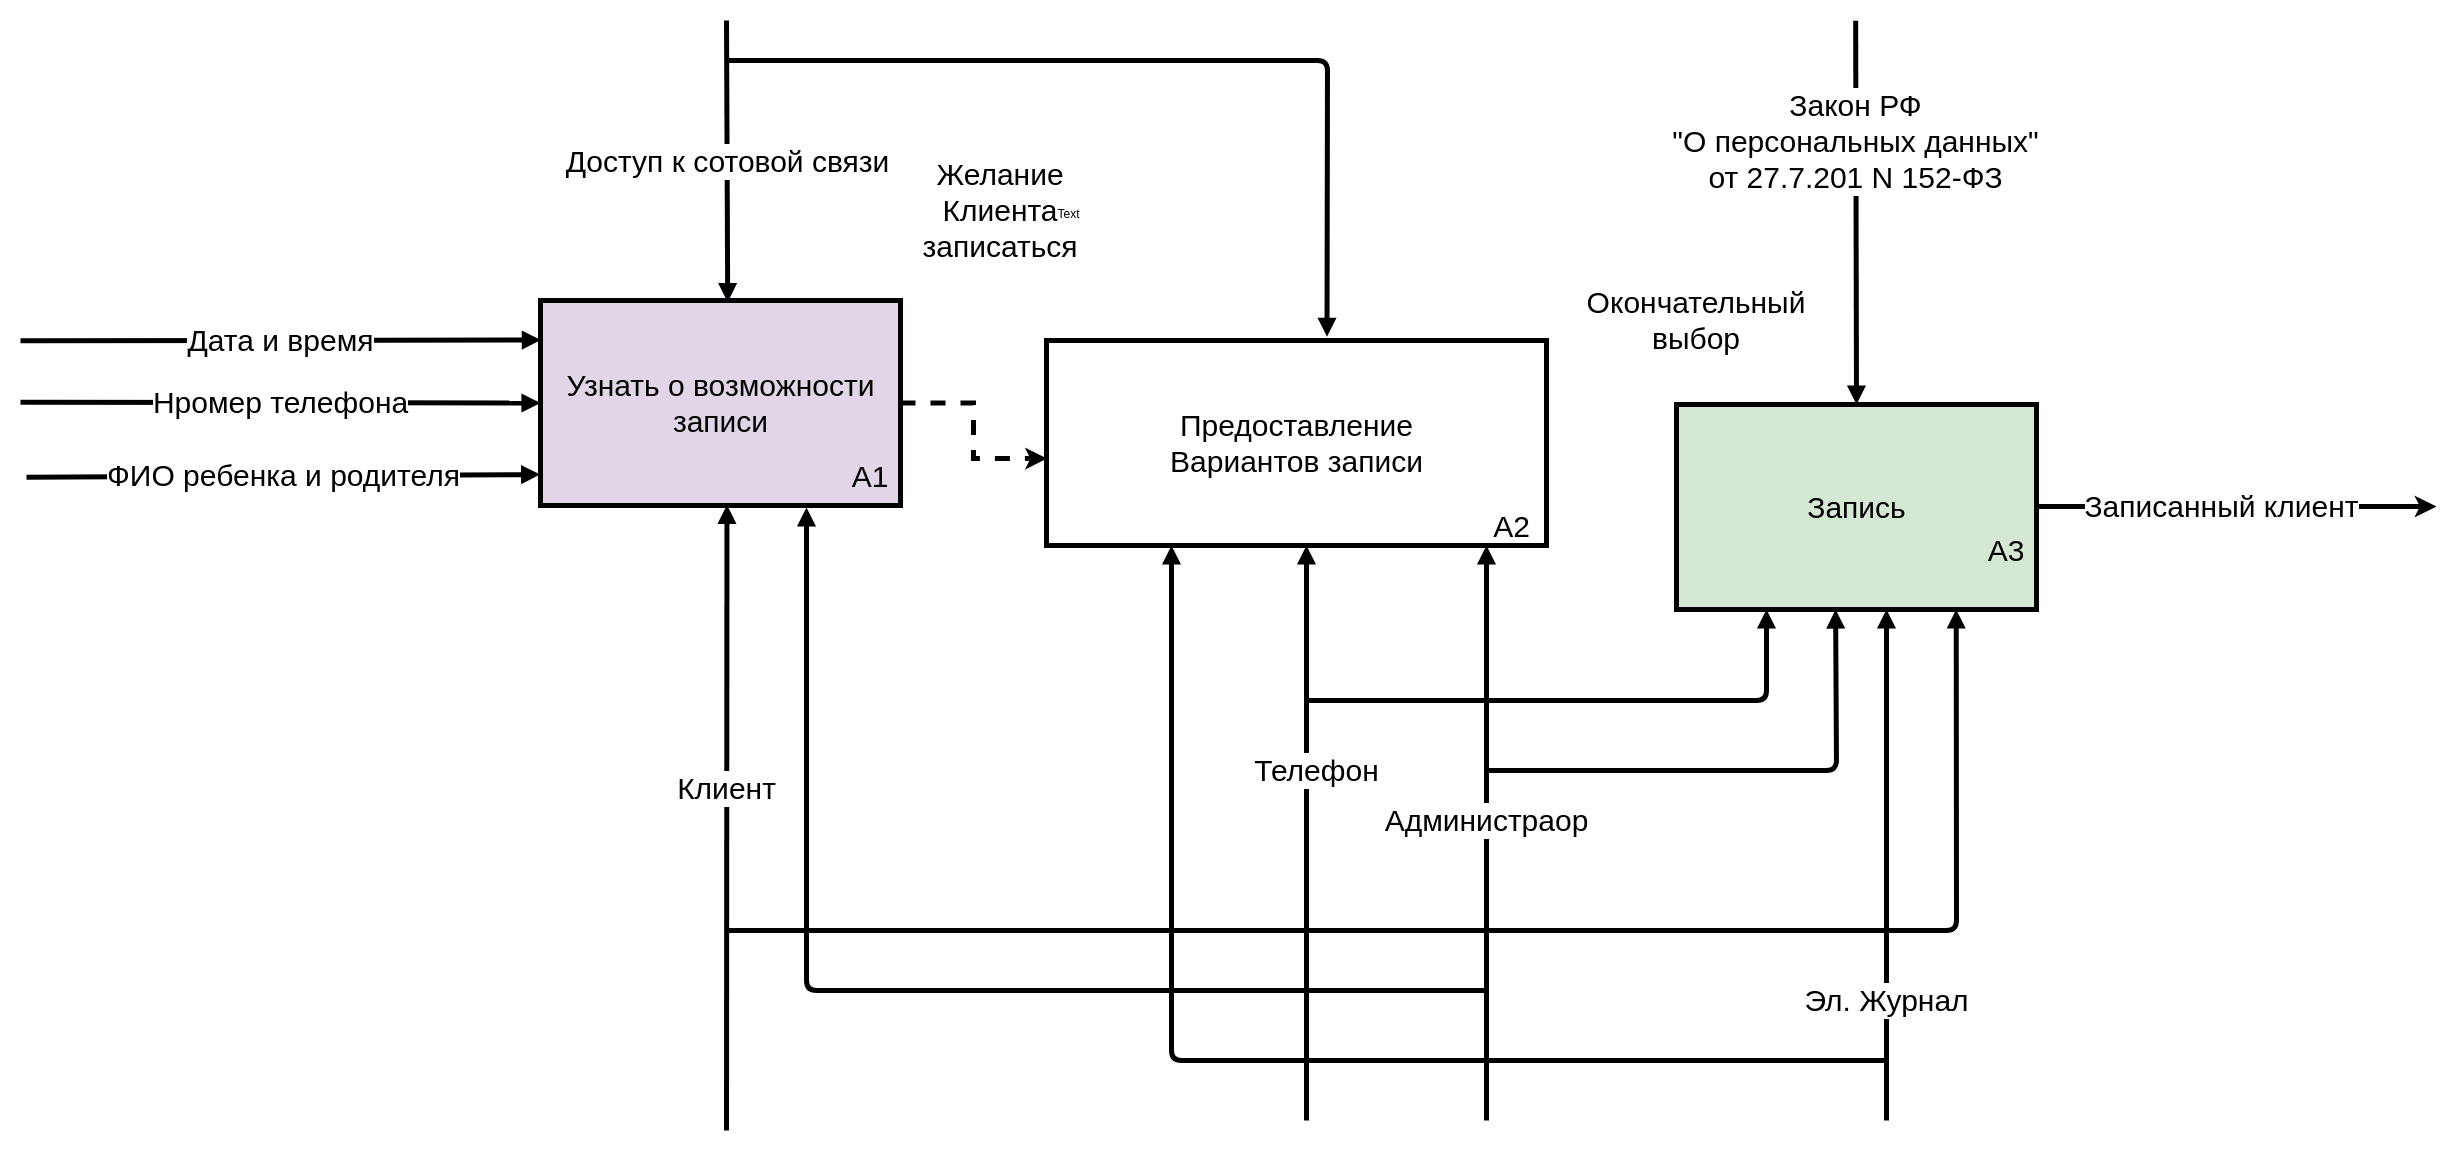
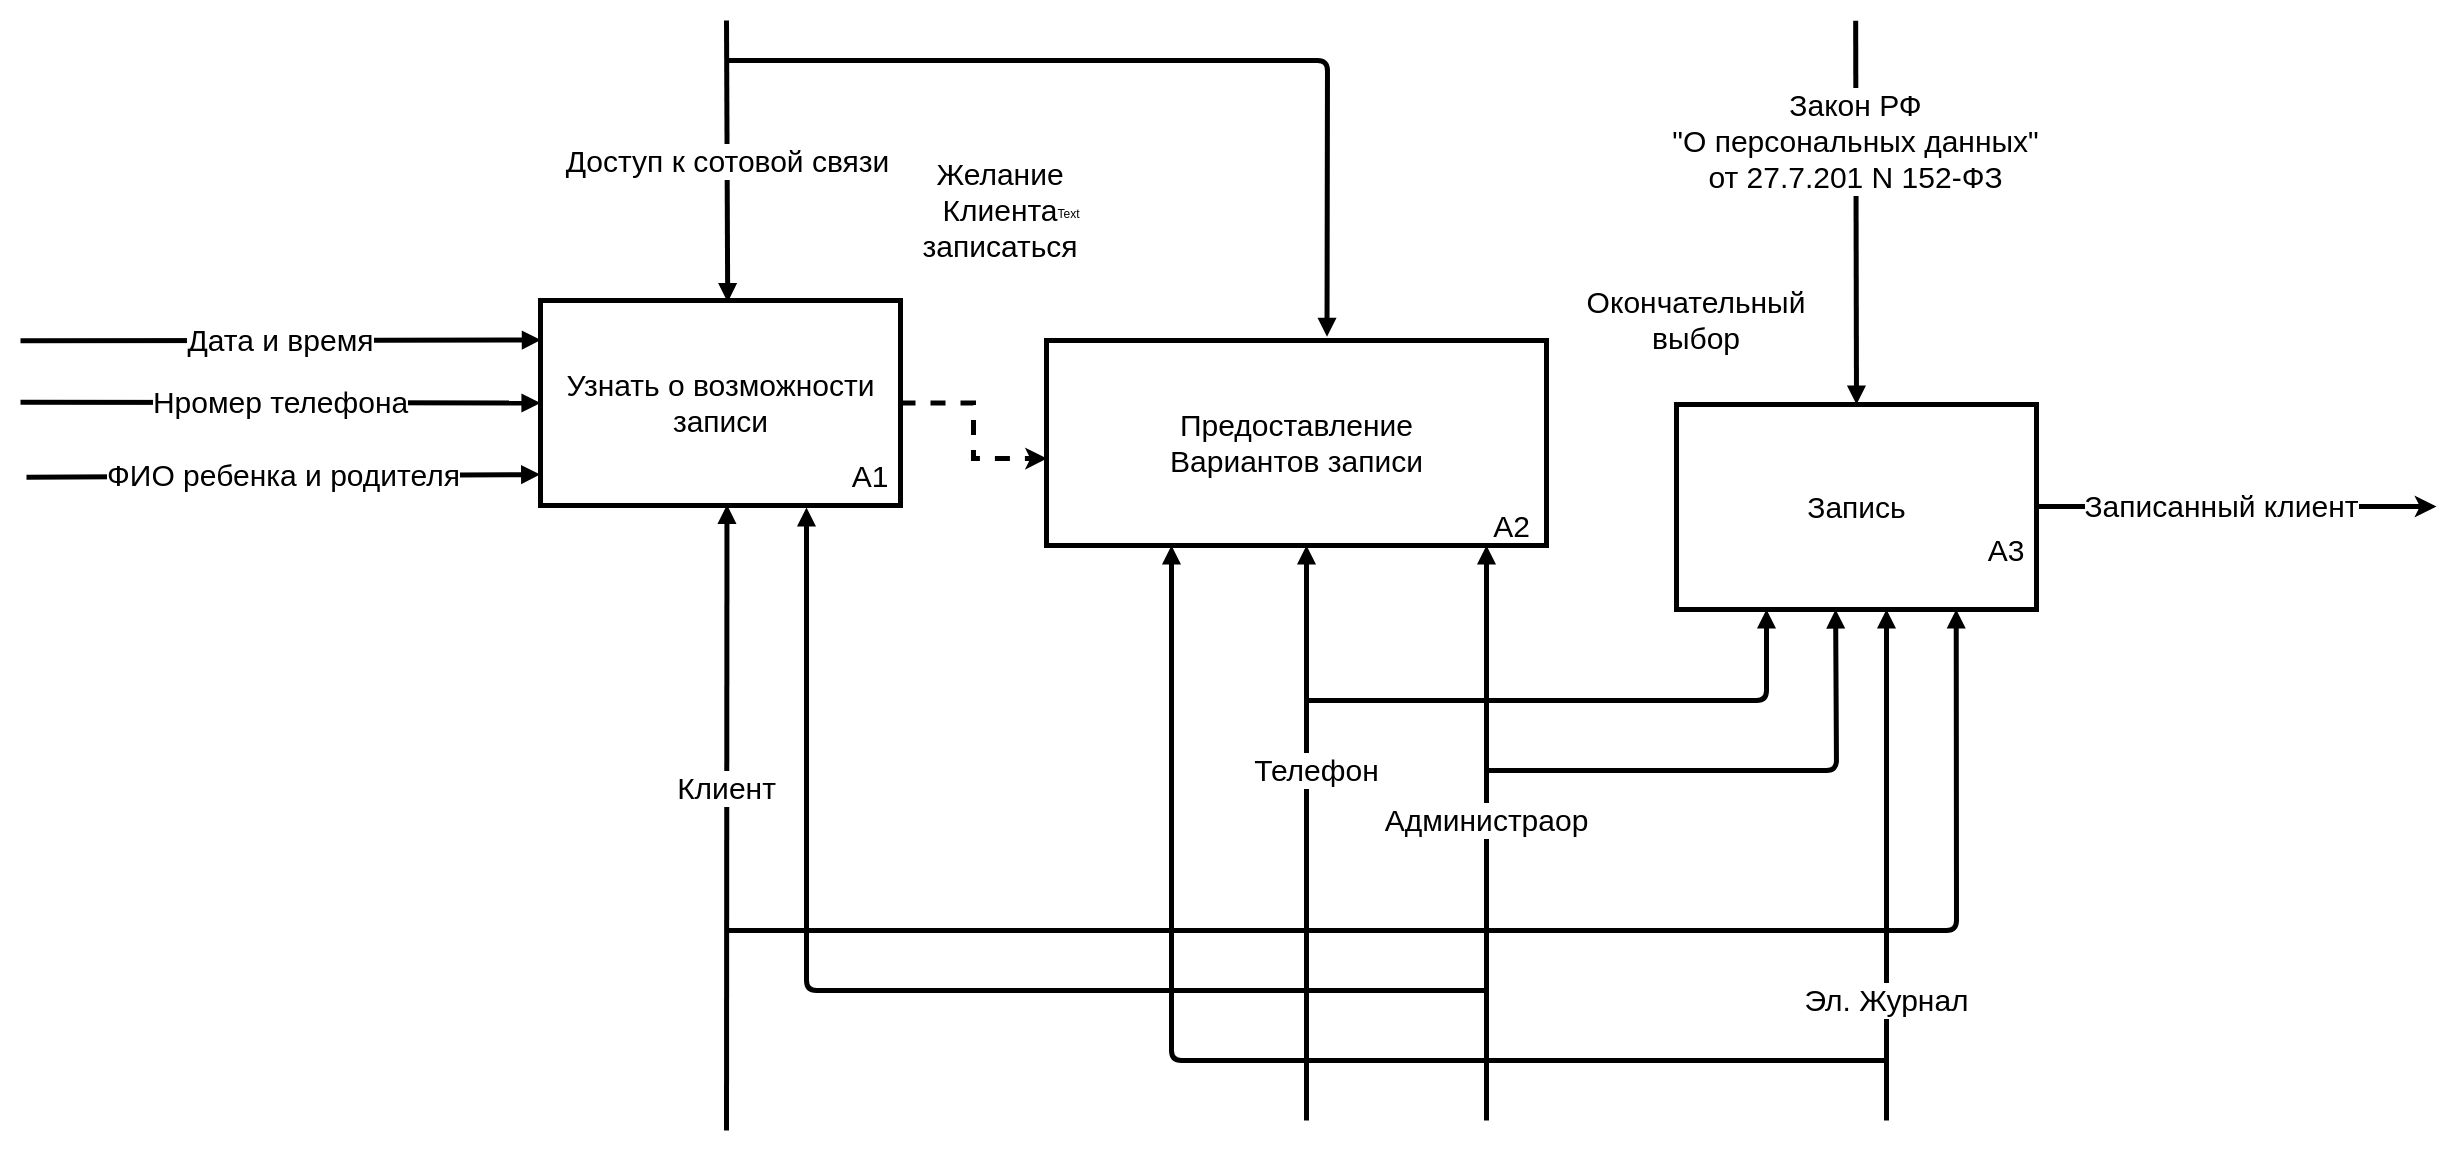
  <mxCell id="0" />
  <mxCell id="1" parent="0" />
  <mxCell id="2" value="" style="endArrow=block;endFill=1;endSize=6;html=1;strokeWidth=5;entryX=0.25;entryY=1;entryDx=0;entryDy=0;" parent="1" target="14" edge="1"><mxGeometry width="100" relative="1" as="geometry"><mxPoint x="1886" y="1060" as="sourcePoint" /><mxPoint x="1196" y="700" as="targetPoint" /><Array as="points"><mxPoint x="1171" y="1060" /></Array></mxGeometry></mxCell>
  <mxCell id="3" value="" style="group" parent="1" vertex="1" connectable="0"><mxGeometry x="540" y="300" width="360" height="205" as="geometry" /></mxCell>
- <mxCell id="4" value="&lt;div style=&quot;font-size: 30px&quot;&gt;&lt;font style=&quot;font-size: 30px&quot;&gt;Узнать о возможности&lt;/font&gt;&lt;/div&gt;&lt;div style=&quot;font-size: 30px&quot;&gt;&lt;font style=&quot;font-size: 30px&quot;&gt; записи&lt;/font&gt;&lt;/div&gt;" style="html=1;strokeWidth=5;fillColor=#e1d5e7;" parent="3" vertex="1"><mxGeometry width="360" height="205.0" as="geometry" /></mxCell>
+ <mxCell id="4" value="&lt;div style=&quot;font-size: 30px&quot;&gt;&lt;font style=&quot;font-size: 30px&quot;&gt;Узнать о возможности&lt;/font&gt;&lt;/div&gt;&lt;div style=&quot;font-size: 30px&quot;&gt;&lt;font style=&quot;font-size: 30px&quot;&gt; записи&lt;/font&gt;&lt;/div&gt;" style="html=1;strokeWidth=5;" parent="3" vertex="1"><mxGeometry width="360" height="205.0" as="geometry" /></mxCell>
  <mxCell id="5" value="&lt;br&gt;&lt;font style=&quot;font-size: 30px&quot;&gt;А1&lt;/font&gt;" style="text;html=1;strokeColor=none;fillColor=none;align=center;verticalAlign=middle;whiteSpace=wrap;rounded=0;" parent="3" vertex="1"><mxGeometry x="305" y="143.75" width="50" height="51.25" as="geometry" /></mxCell>
  <mxCell id="6" value="&lt;font style=&quot;font-size: 30px&quot;&gt;&lt;font style=&quot;font-size: 30px&quot;&gt;Дата и время&lt;/font&gt;&lt;br&gt;&lt;/font&gt;" style="endArrow=block;endFill=1;endSize=6;html=1;strokeWidth=5;entryX=0.001;entryY=0.193;entryDx=0;entryDy=0;entryPerimeter=0;" parent="1" target="4" edge="1"><mxGeometry width="100" relative="1" as="geometry"><mxPoint x="20" y="340.28" as="sourcePoint" /><mxPoint x="516" y="340" as="targetPoint" /></mxGeometry></mxCell>
  <mxCell id="7" value="&lt;font style=&quot;font-size: 30px&quot;&gt;&lt;font style=&quot;font-size: 30px&quot;&gt;Нромер телефона&lt;/font&gt;&lt;br&gt;&lt;/font&gt;" style="endArrow=block;endFill=1;endSize=6;html=1;strokeWidth=5;entryX=0;entryY=0.5;entryDx=0;entryDy=0;" parent="1" target="4" edge="1"><mxGeometry width="100" relative="1" as="geometry"><mxPoint x="20" y="401.79" as="sourcePoint" /><mxPoint x="516" y="402" as="targetPoint" /></mxGeometry></mxCell>
  <mxCell id="8" value="&lt;font style=&quot;font-size: 30px&quot;&gt;&lt;font style=&quot;font-size: 30px&quot;&gt;ФИО ребенка и родителя&lt;/font&gt;&lt;br&gt;&lt;/font&gt;" style="endArrow=block;endFill=1;endSize=6;html=1;strokeWidth=5;entryX=-0.001;entryY=0.849;entryDx=0;entryDy=0;entryPerimeter=0;" parent="1" target="4" edge="1"><mxGeometry width="100" relative="1" as="geometry"><mxPoint x="26" y="476.72" as="sourcePoint" /><mxPoint x="506" y="470" as="targetPoint" /></mxGeometry></mxCell>
  <mxCell id="9" value="&lt;font style=&quot;font-size: 30px&quot;&gt;&lt;font style=&quot;font-size: 30px&quot;&gt;Доступ к сотовой связи&lt;/font&gt;&lt;br&gt;&lt;/font&gt;" style="endArrow=block;endFill=1;endSize=6;html=1;strokeWidth=5;entryX=0.52;entryY=0.008;entryDx=0;entryDy=0;entryPerimeter=0;" parent="1" target="4" edge="1"><mxGeometry width="100" relative="1" as="geometry"><mxPoint x="726" y="20" as="sourcePoint" /><mxPoint x="726" y="280" as="targetPoint" /></mxGeometry></mxCell>
  <mxCell id="10" value="&lt;font style=&quot;font-size: 20px&quot;&gt;&lt;br&gt;&lt;/font&gt;" style="endArrow=block;endFill=1;endSize=6;html=1;strokeWidth=5;entryX=0.561;entryY=-0.018;entryDx=0;entryDy=0;entryPerimeter=0;" parent="1" target="14" edge="1"><mxGeometry x="-0.222" y="-80" width="100" relative="1" as="geometry"><mxPoint x="726" y="60" as="sourcePoint" /><mxPoint x="1246" y="290" as="targetPoint" /><Array as="points"><mxPoint x="806" y="60" /><mxPoint x="1327" y="60" /></Array><mxPoint as="offset" /></mxGeometry></mxCell>
  <mxCell id="11" value="&lt;span style=&quot;font-size: 30px&quot;&gt;Желание Клиента &lt;br&gt;записаться&lt;br&gt;&lt;/span&gt;" style="text;html=1;strokeColor=none;fillColor=none;align=center;verticalAlign=middle;whiteSpace=wrap;rounded=0;" parent="1" vertex="1"><mxGeometry x="900" y="160" width="200" height="100" as="geometry" /></mxCell>
  <mxCell id="12" value="Text" style="text;html=1;align=center;verticalAlign=middle;resizable=0;points=[];autosize=1;" parent="11" vertex="1"><mxGeometry x="148" y="44" width="40" height="20" as="geometry" /></mxCell>
  <mxCell id="13" value="" style="group" parent="1" vertex="1" connectable="0"><mxGeometry x="1046" y="340" width="500" height="205" as="geometry" /></mxCell>
  <mxCell id="14" value="&lt;font style=&quot;font-size: 30px&quot;&gt;Предоставление&lt;br&gt;Вариантов записи&lt;br&gt;&lt;/font&gt;" style="html=1;strokeWidth=5;" parent="13" vertex="1"><mxGeometry width="500.0" height="205.0" as="geometry" /></mxCell>
  <mxCell id="15" value="&lt;br&gt;&lt;font style=&quot;font-size: 30px&quot;&gt;А2&lt;/font&gt;" style="text;html=1;strokeColor=none;fillColor=none;align=center;verticalAlign=middle;whiteSpace=wrap;rounded=0;" parent="13" vertex="1"><mxGeometry x="430.556" y="153.75" width="69.444" height="51.25" as="geometry" /></mxCell>
  <mxCell id="16" style="edgeStyle=orthogonalEdgeStyle;rounded=0;orthogonalLoop=1;jettySize=auto;html=1;entryX=0.001;entryY=0.576;entryDx=0;entryDy=0;entryPerimeter=0;strokeWidth=5;dashed=1;" parent="1" source="4" target="14" edge="1"><mxGeometry relative="1" as="geometry" /></mxCell>
  <mxCell id="17" value="&lt;font style=&quot;font-size: 30px&quot;&gt;Клиент&lt;/font&gt;" style="endArrow=block;endFill=1;endSize=6;html=1;strokeWidth=5;entryX=0.518;entryY=0.997;entryDx=0;entryDy=0;entryPerimeter=0;" parent="1" target="4" edge="1"><mxGeometry x="0.092" width="100" relative="1" as="geometry"><mxPoint x="726" y="1130" as="sourcePoint" /><mxPoint x="726" y="510" as="targetPoint" /><mxPoint as="offset" /></mxGeometry></mxCell>
  <mxCell id="18" value="&lt;font style=&quot;font-size: 30px&quot;&gt;Администраор &lt;br&gt;&lt;/font&gt;" style="endArrow=block;endFill=1;endSize=6;html=1;strokeWidth=5;" parent="1" edge="1"><mxGeometry x="0.043" width="100" relative="1" as="geometry"><mxPoint x="1486" y="1120" as="sourcePoint" /><mxPoint x="1486" y="545" as="targetPoint" /><mxPoint as="offset" /></mxGeometry></mxCell>
  <mxCell id="19" value="" style="group" parent="1" vertex="1" connectable="0"><mxGeometry x="1676" y="404" width="360" height="205" as="geometry" /></mxCell>
- <mxCell id="20" value="&lt;div&gt;&lt;font style=&quot;font-size: 30px&quot;&gt;Запись&lt;br&gt;&lt;/font&gt;&lt;/div&gt;" style="html=1;strokeWidth=5;fillColor=#d5e8d4;" parent="19" vertex="1"><mxGeometry width="360" height="205.0" as="geometry" /></mxCell>
+ <mxCell id="20" value="&lt;div&gt;&lt;font style=&quot;font-size: 30px&quot;&gt;Запись&lt;br&gt;&lt;/font&gt;&lt;/div&gt;" style="html=1;strokeWidth=5;" parent="19" vertex="1"><mxGeometry width="360" height="205.0" as="geometry" /></mxCell>
  <mxCell id="21" value="&lt;br&gt;&lt;font style=&quot;font-size: 30px&quot;&gt;А3&lt;/font&gt;" style="text;html=1;strokeColor=none;fillColor=none;align=center;verticalAlign=middle;whiteSpace=wrap;rounded=0;" parent="19" vertex="1"><mxGeometry x="305" y="113.75" width="50" height="51.25" as="geometry" /></mxCell>
  <mxCell id="22" value="&lt;font style=&quot;font-size: 30px&quot;&gt;Телефон &lt;br&gt;&lt;/font&gt;" style="endArrow=block;endFill=1;endSize=6;html=1;strokeWidth=5;" parent="1" edge="1"><mxGeometry x="0.217" y="-10" width="100" relative="1" as="geometry"><mxPoint x="1306" y="1120" as="sourcePoint" /><mxPoint x="1306" y="545" as="targetPoint" /><mxPoint as="offset" /></mxGeometry></mxCell>
  <mxCell id="23" value="&lt;font style=&quot;font-size: 30px&quot;&gt;Эл. Журнал &lt;/font&gt;" style="endArrow=block;endFill=1;endSize=6;html=1;strokeWidth=5;" parent="1" edge="1"><mxGeometry x="-0.53" width="100" relative="1" as="geometry"><mxPoint x="1886" y="1120" as="sourcePoint" /><mxPoint x="1886" y="609" as="targetPoint" /><mxPoint as="offset" /></mxGeometry></mxCell>
  <mxCell id="24" value="&lt;font style=&quot;font-size: 30px&quot;&gt;&lt;div&gt;Закон РФ&lt;/div&gt;&lt;div&gt;&quot;О персональных данных&quot;&lt;/div&gt;&lt;div&gt;от 27.7.201 N 152-ФЗ&lt;/div&gt;&lt;/font&gt;" style="endArrow=block;endFill=1;endSize=6;html=1;strokeWidth=5;entryX=0.5;entryY=0;entryDx=0;entryDy=0;" parent="1" target="20" edge="1"><mxGeometry x="-0.368" width="100" relative="1" as="geometry"><mxPoint x="1855.17" y="20.24" as="sourcePoint" /><mxPoint x="1855.61" y="399.76" as="targetPoint" /><mxPoint as="offset" /></mxGeometry></mxCell>
  <mxCell id="25" value="" style="endArrow=block;endFill=1;endSize=6;html=1;strokeWidth=5;entryX=0.777;entryY=1;entryDx=0;entryDy=0;entryPerimeter=0;" parent="1" target="20" edge="1"><mxGeometry x="0.092" width="100" relative="1" as="geometry"><mxPoint x="726" y="930" as="sourcePoint" /><mxPoint x="1976" y="650" as="targetPoint" /><mxPoint as="offset" /><Array as="points"><mxPoint x="1956" y="930" /></Array></mxGeometry></mxCell>
  <mxCell id="26" value="" style="endArrow=block;endFill=1;endSize=6;html=1;strokeWidth=5;entryX=0.442;entryY=1;entryDx=0;entryDy=0;entryPerimeter=0;" parent="1" target="20" edge="1"><mxGeometry width="100" relative="1" as="geometry"><mxPoint x="1486" y="770" as="sourcePoint" /><mxPoint x="1796" y="620" as="targetPoint" /><Array as="points"><mxPoint x="1836" y="770" /></Array></mxGeometry></mxCell>
  <mxCell id="27" value="" style="endArrow=block;endFill=1;endSize=6;html=1;strokeWidth=5;entryX=0.25;entryY=1;entryDx=0;entryDy=0;" parent="1" target="20" edge="1"><mxGeometry width="100" relative="1" as="geometry"><mxPoint x="1306" y="700" as="sourcePoint" /><mxPoint x="1645.12" y="539" as="targetPoint" /><Array as="points"><mxPoint x="1766" y="700" /></Array></mxGeometry></mxCell>
  <mxCell id="28" style="edgeStyle=orthogonalEdgeStyle;rounded=0;orthogonalLoop=1;jettySize=auto;html=1;strokeWidth=5;" parent="1" source="20" edge="1"><mxGeometry relative="1" as="geometry"><mxPoint x="2436" y="506" as="targetPoint" /></mxGeometry></mxCell>
  <mxCell id="29" value="&lt;font style=&quot;font-size: 30px&quot;&gt;Записанный клиент&lt;br&gt;&lt;/font&gt;" style="edgeLabel;html=1;align=center;verticalAlign=middle;resizable=0;points=[];" parent="28" vertex="1" connectable="0"><mxGeometry x="0.071" relative="1" as="geometry"><mxPoint x="-29.5" y="-1.0" as="offset" /></mxGeometry></mxCell>
  <mxCell id="30" value="&lt;font style=&quot;font-size: 30px&quot;&gt;Окончательный выбор&lt;/font&gt;" style="text;html=1;strokeColor=none;fillColor=none;align=center;verticalAlign=middle;whiteSpace=wrap;rounded=0;" parent="1" vertex="1"><mxGeometry x="1596" y="285" width="200" height="70" as="geometry" /></mxCell>
  <mxCell id="31" value="" style="endArrow=block;endFill=1;endSize=6;html=1;strokeWidth=5;" edge="1" parent="1"><mxGeometry x="0.092" width="100" relative="1" as="geometry"><mxPoint x="1486" y="990" as="sourcePoint" /><mxPoint x="806" y="507" as="targetPoint" /><mxPoint as="offset" /><Array as="points"><mxPoint x="806" y="990" /></Array></mxGeometry></mxCell>
